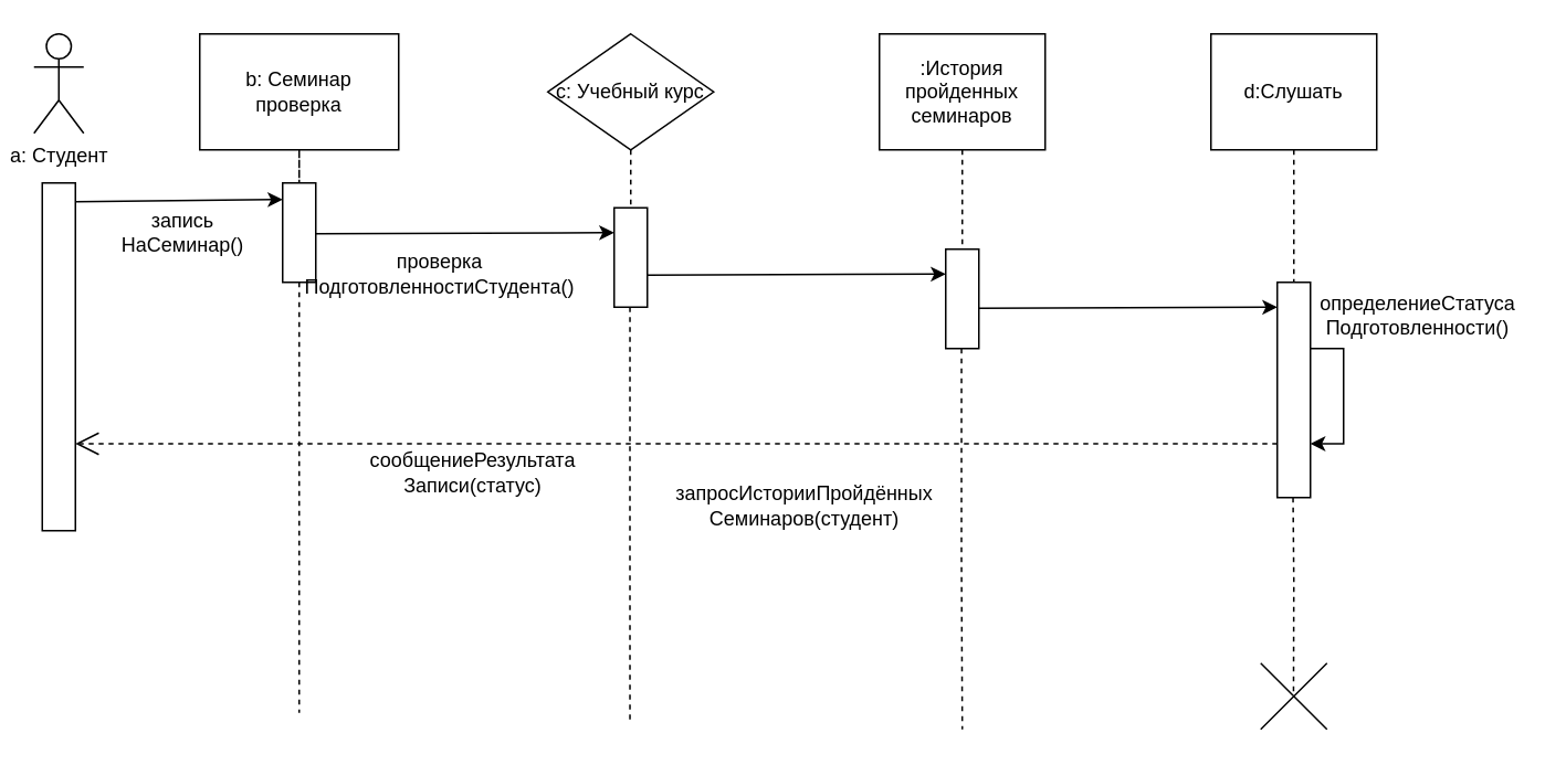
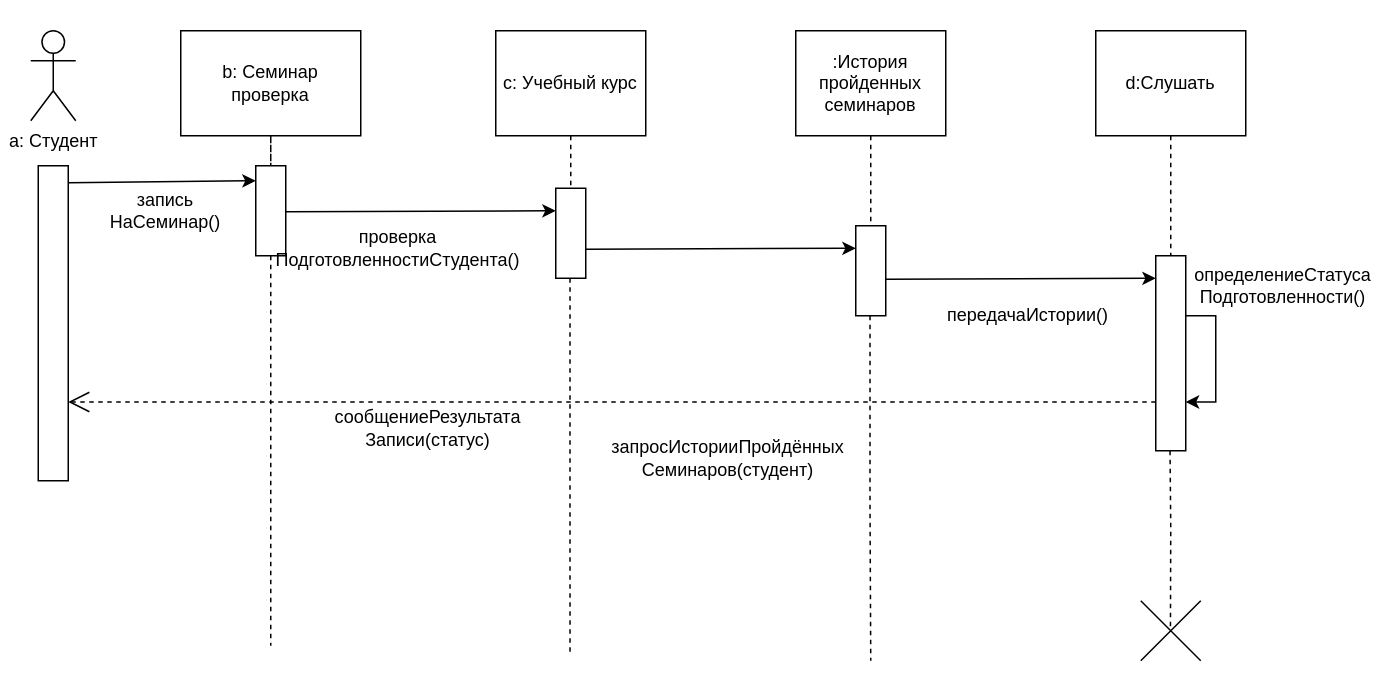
  <mxCell id="0" />
  <mxCell id="1" parent="0" />
  <mxCell id="2" value="a: Студент" style="shape=umlActor;verticalLabelPosition=bottom;verticalAlign=top;html=1;outlineConnect=0;" parent="1" vertex="1"><mxGeometry x="20" y="20" width="30" height="60" as="geometry" /></mxCell>
  <mxCell id="3" value="" style="rounded=0;whiteSpace=wrap;html=1;" parent="1" vertex="1"><mxGeometry x="25" y="110" width="20" height="210" as="geometry" /></mxCell>
  <mxCell id="4" style="edgeStyle=orthogonalEdgeStyle;rounded=0;orthogonalLoop=1;jettySize=auto;html=1;dashed=1;endArrow=none;endFill=0;" parent="1" source="5" target="6" edge="1"><mxGeometry relative="1" as="geometry" /></mxCell>
  <mxCell id="5" value="b: Семинар проверка" style="rounded=0;whiteSpace=wrap;html=1;" parent="1" vertex="1"><mxGeometry x="120" y="20" width="120" height="70" as="geometry" /></mxCell>
  <mxCell id="6" value="" style="rounded=0;whiteSpace=wrap;html=1;" parent="1" vertex="1"><mxGeometry x="170" y="110" width="20" height="60" as="geometry" /></mxCell>
  <mxCell id="7" value="" style="endArrow=classic;html=1;rounded=0;exitX=1.021;exitY=0.087;exitDx=0;exitDy=0;exitPerimeter=0;entryX=0;entryY=0.5;entryDx=0;entryDy=0;" parent="1" edge="1"><mxGeometry width="50" height="50" relative="1" as="geometry"><mxPoint x="45.42" y="121.32" as="sourcePoint" /><mxPoint x="170" y="120" as="targetPoint" /></mxGeometry></mxCell>
  <mxCell id="8" value="запис&lt;span style=&quot;color: rgba(0, 0, 0, 0); font-family: monospace; font-size: 0px; text-align: start; text-wrap: nowrap;&quot;&gt;%3CmxGraphModel%3E%3Croot%3E%3CmxCell%20id%3D%220%22%2F%3E%3CmxCell%20id%3D%221%22%20parent%3D%220%22%2F%3E%3CmxCell%20id%3D%222%22%20value%3D%22%22%20style%3D%22rounded%3D0%3BwhiteSpace%3Dwrap%3Bhtml%3D1%3B%22%20vertex%3D%221%22%20parent%3D%221%22%3E%3CmxGeometry%20x%3D%22280%22%20y%3D%22290%22%20width%3D%2220%22%20height%3D%2260%22%20as%3D%22geometry%22%2F%3E%3C%2FmxCell%3E%3C%2Froot%3E%3C%2FmxGraphModel%3E&lt;/span&gt;ь&lt;div&gt;НаСеминар()&lt;/div&gt;" style="text;html=1;align=center;verticalAlign=middle;whiteSpace=wrap;rounded=0;" parent="1" vertex="1"><mxGeometry x="80" y="125" width="60" height="30" as="geometry" /></mxCell>
  <mxCell id="9" value="" style="endArrow=classic;html=1;rounded=0;exitX=1.021;exitY=0.087;exitDx=0;exitDy=0;exitPerimeter=0;entryX=0;entryY=0.25;entryDx=0;entryDy=0;" parent="1" target="10" edge="1"><mxGeometry width="50" height="50" relative="1" as="geometry"><mxPoint x="190" y="140.66" as="sourcePoint" /><mxPoint x="314.58" y="139.34" as="targetPoint" /></mxGeometry></mxCell>
  <mxCell id="10" value="" style="rounded=0;whiteSpace=wrap;html=1;" parent="1" vertex="1"><mxGeometry x="370" y="125" width="20" height="60" as="geometry" /></mxCell>
  <mxCell id="11" value="проверка ПодготовленностиСтудента()" style="text;html=1;align=center;verticalAlign=middle;whiteSpace=wrap;rounded=0;" parent="1" vertex="1"><mxGeometry x="210" y="150" width="110" height="30" as="geometry" /></mxCell>
- <mxCell id="12" value="c: Учебный курс" style="rhombus;whiteSpace=wrap;html=1;" parent="1" vertex="1"><mxGeometry x="330" y="20" width="100" height="70" as="geometry" /></mxCell>
+ <mxCell id="12" value="c: Учебный курс" style="rounded=0;whiteSpace=wrap;html=1;" parent="1" vertex="1"><mxGeometry x="330" y="20" width="100" height="70" as="geometry" /></mxCell>
  <mxCell id="13" value="" style="endArrow=classic;html=1;rounded=0;exitX=1.021;exitY=0.087;exitDx=0;exitDy=0;exitPerimeter=0;entryX=0;entryY=0.25;entryDx=0;entryDy=0;" parent="1" target="14" edge="1"><mxGeometry width="50" height="50" relative="1" as="geometry"><mxPoint x="390" y="165.66" as="sourcePoint" /><mxPoint x="514.58" y="164.34" as="targetPoint" /></mxGeometry></mxCell>
  <mxCell id="14" value="" style="rounded=0;whiteSpace=wrap;html=1;" parent="1" vertex="1"><mxGeometry x="570" y="150" width="20" height="60" as="geometry" /></mxCell>
  <mxCell id="15" value="запросИсторииПройдённых&lt;div&gt;Семинаров(студент)&lt;/div&gt;" style="text;html=1;align=center;verticalAlign=middle;whiteSpace=wrap;rounded=0;" parent="1" vertex="1"><mxGeometry x="430" y="290" width="110" height="30" as="geometry" /></mxCell>
  <mxCell id="16" value=":История пройденных семинаров" style="rounded=0;whiteSpace=wrap;html=1;" parent="1" vertex="1"><mxGeometry x="530" y="20" width="100" height="70" as="geometry" /></mxCell>
  <mxCell id="17" value="d:Слушать" style="rounded=0;whiteSpace=wrap;html=1;" parent="1" vertex="1"><mxGeometry x="730" y="20" width="100" height="70" as="geometry" /></mxCell>
  <mxCell id="18" value="" style="rounded=0;whiteSpace=wrap;html=1;" parent="1" vertex="1"><mxGeometry x="770" y="170" width="20" height="130" as="geometry" /></mxCell>
  <mxCell id="19" value="" style="endArrow=classic;html=1;rounded=0;exitX=1.021;exitY=0.087;exitDx=0;exitDy=0;exitPerimeter=0;entryX=0;entryY=0.25;entryDx=0;entryDy=0;" parent="1" edge="1"><mxGeometry width="50" height="50" relative="1" as="geometry"><mxPoint x="590" y="185.66" as="sourcePoint" /><mxPoint x="770" y="185" as="targetPoint" /></mxGeometry></mxCell>
+ <mxCell id="20" value="передачаИстории()" style="text;html=1;align=center;verticalAlign=middle;whiteSpace=wrap;rounded=0;" parent="1" vertex="1"><mxGeometry x="630" y="195" width="110" height="30" as="geometry" /></mxCell>
  <mxCell id="21" value="" style="endArrow=classic;html=1;rounded=0;entryX=1;entryY=0.75;entryDx=0;entryDy=0;edgeStyle=orthogonalEdgeStyle;" parent="1" target="18" edge="1"><mxGeometry width="50" height="50" relative="1" as="geometry"><mxPoint x="790" y="210" as="sourcePoint" /><mxPoint x="970" y="195" as="targetPoint" /><Array as="points"><mxPoint x="810" y="210" /><mxPoint x="810" y="268" /><mxPoint x="790" y="268" /></Array></mxGeometry></mxCell>
  <mxCell id="22" value="определениеСтатуса&lt;div&gt;Подготовленности()&lt;/div&gt;" style="text;html=1;align=center;verticalAlign=middle;whiteSpace=wrap;rounded=0;" parent="1" vertex="1"><mxGeometry x="800" y="175" width="110" height="30" as="geometry" /></mxCell>
  <mxCell id="23" value="" style="endArrow=open;endSize=12;dashed=1;html=1;rounded=0;exitX=0;exitY=0.75;exitDx=0;exitDy=0;entryX=1;entryY=0.75;entryDx=0;entryDy=0;" parent="1" source="18" target="3" edge="1"><mxGeometry width="160" relative="1" as="geometry"><mxPoint x="430" y="330" as="sourcePoint" /><mxPoint x="50" y="270" as="targetPoint" /></mxGeometry></mxCell>
  <mxCell id="24" value="сообщениеРезультата&lt;div&gt;Записи(статус)&lt;/div&gt;" style="text;html=1;align=center;verticalAlign=middle;whiteSpace=wrap;rounded=0;" parent="1" vertex="1"><mxGeometry x="255" y="270" width="60" height="30" as="geometry" /></mxCell>
  <mxCell id="25" style="edgeStyle=orthogonalEdgeStyle;rounded=0;orthogonalLoop=1;jettySize=auto;html=1;dashed=1;endArrow=none;endFill=0;exitX=0.5;exitY=1;exitDx=0;exitDy=0;" parent="1" source="6" edge="1"><mxGeometry relative="1" as="geometry"><mxPoint x="179.52" y="185" as="sourcePoint" /><mxPoint x="180" y="430" as="targetPoint" /><Array as="points"><mxPoint x="180" y="295" /></Array></mxGeometry></mxCell>
  <mxCell id="26" style="edgeStyle=orthogonalEdgeStyle;rounded=0;orthogonalLoop=1;jettySize=auto;html=1;dashed=1;endArrow=none;endFill=0;exitX=0.5;exitY=1;exitDx=0;exitDy=0;" parent="1" edge="1"><mxGeometry relative="1" as="geometry"><mxPoint x="379.52" y="185" as="sourcePoint" /><mxPoint x="379.52" y="435" as="targetPoint" /><Array as="points"><mxPoint x="379.52" y="310" /></Array></mxGeometry></mxCell>
  <mxCell id="27" style="edgeStyle=orthogonalEdgeStyle;rounded=0;orthogonalLoop=1;jettySize=auto;html=1;dashed=1;endArrow=none;endFill=0;exitX=0.5;exitY=1;exitDx=0;exitDy=0;" parent="1" edge="1"><mxGeometry relative="1" as="geometry"><mxPoint x="579.52" y="210" as="sourcePoint" /><mxPoint x="580" y="440" as="targetPoint" /><Array as="points"><mxPoint x="579.52" y="335" /></Array></mxGeometry></mxCell>
  <mxCell id="28" style="edgeStyle=orthogonalEdgeStyle;rounded=0;orthogonalLoop=1;jettySize=auto;html=1;dashed=1;endArrow=none;endFill=0;exitX=0.5;exitY=1;exitDx=0;exitDy=0;entryX=0.495;entryY=0.489;entryDx=0;entryDy=0;entryPerimeter=0;" parent="1" edge="1" target="32"><mxGeometry relative="1" as="geometry"><mxPoint x="779.52" y="300" as="sourcePoint" /><mxPoint x="780" y="370" as="targetPoint" /><Array as="points" /></mxGeometry></mxCell>
  <mxCell id="29" style="edgeStyle=orthogonalEdgeStyle;rounded=0;orthogonalLoop=1;jettySize=auto;html=1;dashed=1;endArrow=none;endFill=0;exitX=0.5;exitY=1;exitDx=0;exitDy=0;entryX=0.5;entryY=0;entryDx=0;entryDy=0;" parent="1" source="12" target="10" edge="1"><mxGeometry relative="1" as="geometry"><mxPoint x="310" y="90" as="sourcePoint" /><mxPoint x="190" y="120" as="targetPoint" /><Array as="points"><mxPoint x="380" y="110" /><mxPoint x="380" y="110" /></Array></mxGeometry></mxCell>
  <mxCell id="30" style="edgeStyle=orthogonalEdgeStyle;rounded=0;orthogonalLoop=1;jettySize=auto;html=1;dashed=1;endArrow=none;endFill=0;fontStyle=1" parent="1" edge="1"><mxGeometry relative="1" as="geometry"><mxPoint x="580" y="90" as="sourcePoint" /><mxPoint x="580" y="150" as="targetPoint" /></mxGeometry></mxCell>
  <mxCell id="31" style="edgeStyle=orthogonalEdgeStyle;rounded=0;orthogonalLoop=1;jettySize=auto;html=1;dashed=1;endArrow=none;endFill=0;fontStyle=1;entryX=0.5;entryY=0;entryDx=0;entryDy=0;exitX=0.5;exitY=1;exitDx=0;exitDy=0;" parent="1" source="17" target="18" edge="1"><mxGeometry relative="1" as="geometry"><mxPoint x="590" y="100" as="sourcePoint" /><mxPoint x="590" y="160" as="targetPoint" /></mxGeometry></mxCell>
  <mxCell id="32" value="" style="shape=mxgraph.sysml.x;" vertex="1" parent="1"><mxGeometry x="760" y="400" width="40" height="40" as="geometry" /></mxCell>
